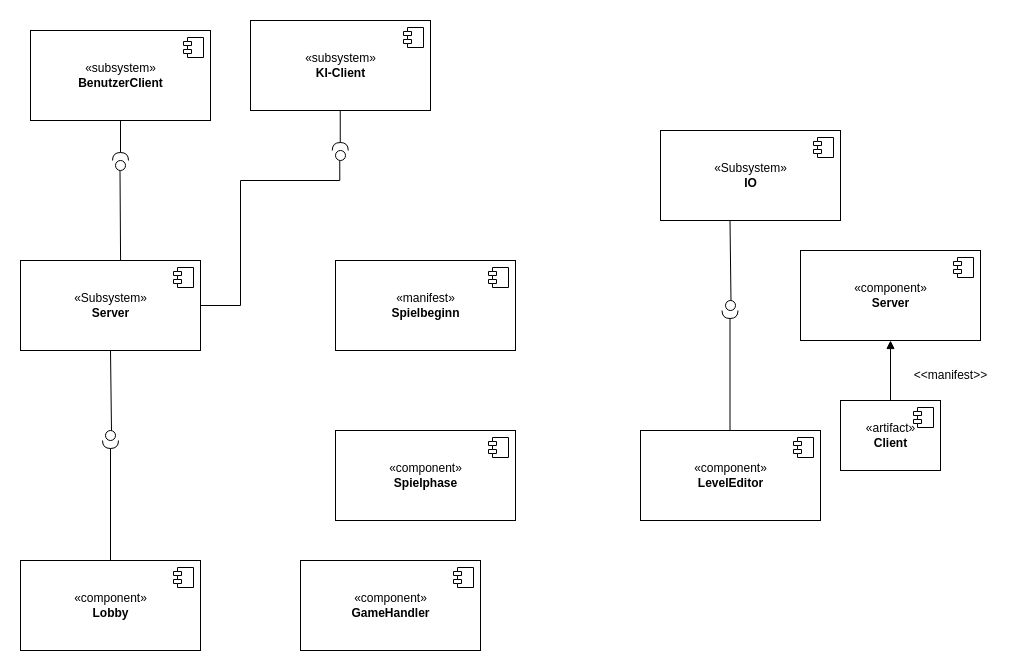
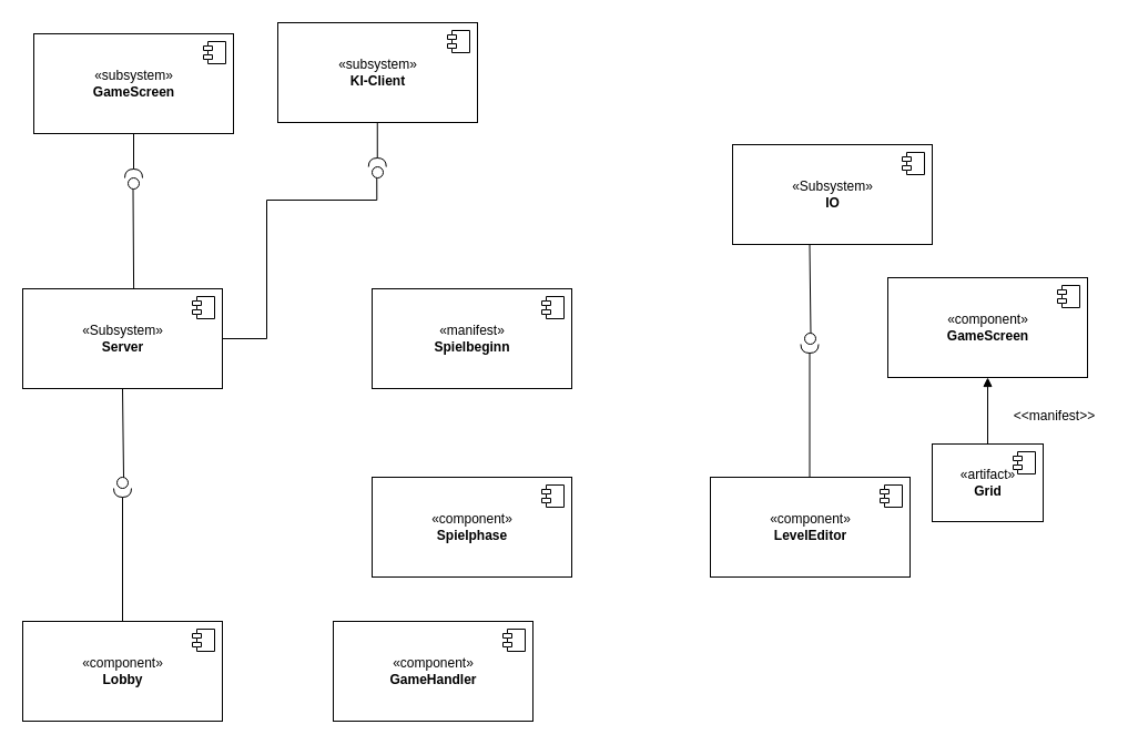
  <mxCell id="0" />
  <mxCell id="1" parent="0" />
  <mxCell id="2" value="«Subsystem»&lt;br&gt;&lt;b&gt;Server&lt;/b&gt;" style="html=1;" vertex="1" parent="1"><mxGeometry x="20" y="260" width="180" height="90" as="geometry" /></mxCell>
  <mxCell id="3" value="" style="shape=component;jettyWidth=8;jettyHeight=4;" vertex="1" parent="2"><mxGeometry x="1" width="20" height="20" relative="1" as="geometry"><mxPoint x="-27" y="7" as="offset" /></mxGeometry></mxCell>
  <mxCell id="4" value="«component»&lt;br&gt;&lt;b&gt;Lobby&lt;/b&gt;" style="html=1;" vertex="1" parent="1"><mxGeometry x="20" y="560" width="180" height="90" as="geometry" /></mxCell>
  <mxCell id="5" value="" style="shape=component;jettyWidth=8;jettyHeight=4;" vertex="1" parent="4"><mxGeometry x="1" width="20" height="20" relative="1" as="geometry"><mxPoint x="-27" y="7" as="offset" /></mxGeometry></mxCell>
  <mxCell id="6" value="«Subsystem»&lt;br&gt;&lt;b&gt;IO&lt;/b&gt;" style="html=1;" vertex="1" parent="1"><mxGeometry x="660" y="130" width="180" height="90" as="geometry" /></mxCell>
  <mxCell id="7" value="" style="shape=component;jettyWidth=8;jettyHeight=4;" vertex="1" parent="6"><mxGeometry x="1" width="20" height="20" relative="1" as="geometry"><mxPoint x="-27" y="7" as="offset" /></mxGeometry></mxCell>
  <mxCell id="8" value="«component»&lt;br&gt;&lt;b&gt;LevelEditor&lt;/b&gt;" style="html=1;" vertex="1" parent="1"><mxGeometry x="640" y="430" width="180" height="90" as="geometry" /></mxCell>
  <mxCell id="9" value="" style="shape=component;jettyWidth=8;jettyHeight=4;" vertex="1" parent="8"><mxGeometry x="1" width="20" height="20" relative="1" as="geometry"><mxPoint x="-27" y="7" as="offset" /></mxGeometry></mxCell>
  <mxCell id="10" value="" style="rounded=0;orthogonalLoop=1;jettySize=auto;html=1;endArrow=none;endFill=0;exitX=0.5;exitY=1;exitDx=0;exitDy=0;entryX=0.6;entryY=0.1;entryDx=0;entryDy=0;entryPerimeter=0;" edge="1" target="12" parent="1" source="2"><mxGeometry relative="1" as="geometry"><mxPoint x="90" y="435" as="sourcePoint" /><mxPoint x="105" y="435" as="targetPoint" /></mxGeometry></mxCell>
  <mxCell id="11" value="" style="rounded=0;orthogonalLoop=1;jettySize=auto;html=1;endArrow=halfCircle;endFill=0;endSize=6;strokeWidth=1;exitX=0.5;exitY=0;exitDx=0;exitDy=0;" edge="1" parent="1" source="4"><mxGeometry relative="1" as="geometry"><mxPoint x="340" y="454.5" as="sourcePoint" /><mxPoint x="110" y="440" as="targetPoint" /><Array as="points" /></mxGeometry></mxCell>
  <mxCell id="12" value="" style="ellipse;whiteSpace=wrap;html=1;fontFamily=Helvetica;fontSize=12;fontColor=#000000;align=center;strokeColor=#000000;fillColor=#ffffff;points=[];aspect=fixed;resizable=0;" vertex="1" parent="1"><mxGeometry x="105" y="430" width="10" height="10" as="geometry" /></mxCell>
  <mxCell id="13" value="" style="rounded=0;orthogonalLoop=1;jettySize=auto;html=1;endArrow=none;endFill=0;exitX=0.5;exitY=1;exitDx=0;exitDy=0;entryX=0.6;entryY=0.1;entryDx=0;entryDy=0;entryPerimeter=0;" edge="1" parent="1"><mxGeometry relative="1" as="geometry"><mxPoint x="729.5" y="220" as="sourcePoint" /><mxPoint x="730.5" y="301" as="targetPoint" /></mxGeometry></mxCell>
  <mxCell id="14" value="" style="rounded=0;orthogonalLoop=1;jettySize=auto;html=1;endArrow=halfCircle;endFill=0;endSize=6;strokeWidth=1;exitX=0.5;exitY=0;exitDx=0;exitDy=0;" edge="1" parent="1"><mxGeometry relative="1" as="geometry"><mxPoint x="729.5" y="430" as="sourcePoint" /><mxPoint x="729.5" y="310" as="targetPoint" /><Array as="points" /></mxGeometry></mxCell>
  <mxCell id="15" value="" style="ellipse;whiteSpace=wrap;html=1;fontFamily=Helvetica;fontSize=12;fontColor=#000000;align=center;strokeColor=#000000;fillColor=#ffffff;points=[];aspect=fixed;resizable=0;" vertex="1" parent="1"><mxGeometry x="725" y="300" width="10" height="10" as="geometry" /></mxCell>
- <mxCell id="16" value="«component»&lt;br&gt;&lt;b&gt;Server&lt;/b&gt;" style="html=1;" vertex="1" parent="1"><mxGeometry x="800" y="250" width="180" height="90" as="geometry" /></mxCell>
+ <mxCell id="16" value="«component»&lt;br&gt;&lt;b&gt;GameScreen&lt;/b&gt;" style="html=1;" vertex="1" parent="1"><mxGeometry x="800" y="250" width="180" height="90" as="geometry" /></mxCell>
  <mxCell id="17" value="" style="shape=component;jettyWidth=8;jettyHeight=4;" vertex="1" parent="16"><mxGeometry x="1" width="20" height="20" relative="1" as="geometry"><mxPoint x="-27" y="7" as="offset" /></mxGeometry></mxCell>
  <mxCell id="18" style="edgeStyle=orthogonalEdgeStyle;rounded=0;orthogonalLoop=1;jettySize=auto;html=1;entryX=0.5;entryY=1;entryDx=0;entryDy=0;startArrow=none;startFill=0;endArrow=block;endFill=1;dashed=0;" edge="1" parent="1" source="19" target="16"><mxGeometry relative="1" as="geometry" /></mxCell>
- <mxCell id="19" value="«artifact»&lt;br&gt;&lt;b&gt;Client&lt;/b&gt;" style="html=1;" vertex="1" parent="1"><mxGeometry x="840" y="400" width="100" height="70" as="geometry" /></mxCell>
+ <mxCell id="19" value="«artifact»&lt;br&gt;&lt;b&gt;Grid&lt;/b&gt;" style="html=1;" vertex="1" parent="1"><mxGeometry x="840" y="400" width="100" height="70" as="geometry" /></mxCell>
  <mxCell id="20" value="" style="shape=component;jettyWidth=8;jettyHeight=4;" vertex="1" parent="19"><mxGeometry x="1" width="20" height="20" relative="1" as="geometry"><mxPoint x="-27" y="7" as="offset" /></mxGeometry></mxCell>
  <mxCell id="21" value="&amp;lt;&amp;lt;manifest&amp;gt;&amp;gt;" style="text;html=1;align=center;verticalAlign=middle;resizable=0;points=[];autosize=1;" vertex="1" parent="1"><mxGeometry x="905" y="365" width="90" height="20" as="geometry" /></mxCell>
  <mxCell id="22" value="«manifest»&lt;br&gt;&lt;b&gt;Spielbeginn&lt;/b&gt;" style="html=1;" vertex="1" parent="1"><mxGeometry x="335" y="260" width="180" height="90" as="geometry" /></mxCell>
  <mxCell id="23" value="" style="shape=component;jettyWidth=8;jettyHeight=4;" vertex="1" parent="22"><mxGeometry x="1" width="20" height="20" relative="1" as="geometry"><mxPoint x="-27" y="7" as="offset" /></mxGeometry></mxCell>
  <mxCell id="24" value="«component»&lt;br&gt;&lt;b&gt;Spielphase&lt;/b&gt;" style="html=1;" vertex="1" parent="1"><mxGeometry x="335" y="430" width="180" height="90" as="geometry" /></mxCell>
  <mxCell id="25" value="" style="shape=component;jettyWidth=8;jettyHeight=4;" vertex="1" parent="24"><mxGeometry x="1" width="20" height="20" relative="1" as="geometry"><mxPoint x="-27" y="7" as="offset" /></mxGeometry></mxCell>
  <mxCell id="26" value="«component»&lt;br&gt;&lt;b&gt;GameHandler&lt;/b&gt;" style="html=1;" vertex="1" parent="1"><mxGeometry x="300" y="560" width="180" height="90" as="geometry" /></mxCell>
  <mxCell id="27" value="" style="shape=component;jettyWidth=8;jettyHeight=4;" vertex="1" parent="26"><mxGeometry x="1" width="20" height="20" relative="1" as="geometry"><mxPoint x="-27" y="7" as="offset" /></mxGeometry></mxCell>
- <mxCell id="28" value="«subsystem»&lt;br&gt;&lt;b&gt;BenutzerClient&lt;/b&gt;" style="html=1;" vertex="1" parent="1"><mxGeometry x="30" y="30" width="180" height="90" as="geometry" /></mxCell>
+ <mxCell id="28" value="«subsystem»&lt;br&gt;&lt;b&gt;GameScreen&lt;/b&gt;" style="html=1;" vertex="1" parent="1"><mxGeometry x="30" y="30" width="180" height="90" as="geometry" /></mxCell>
  <mxCell id="29" value="" style="shape=component;jettyWidth=8;jettyHeight=4;" vertex="1" parent="28"><mxGeometry x="1" width="20" height="20" relative="1" as="geometry"><mxPoint x="-27" y="7" as="offset" /></mxGeometry></mxCell>
  <mxCell id="30" value="«subsystem»&lt;br&gt;&lt;b&gt;KI-Client&lt;/b&gt;" style="html=1;" vertex="1" parent="1"><mxGeometry x="250" y="20" width="180" height="90" as="geometry" /></mxCell>
  <mxCell id="31" value="" style="shape=component;jettyWidth=8;jettyHeight=4;" vertex="1" parent="30"><mxGeometry x="1" width="20" height="20" relative="1" as="geometry"><mxPoint x="-27" y="7" as="offset" /></mxGeometry></mxCell>
  <mxCell id="32" value="" style="rounded=0;orthogonalLoop=1;jettySize=auto;html=1;endArrow=none;endFill=0;exitX=0.5;exitY=1;exitDx=0;exitDy=0;entryX=0.556;entryY=0;entryDx=0;entryDy=0;entryPerimeter=0;" edge="1" parent="1" target="2"><mxGeometry relative="1" as="geometry"><mxPoint x="119.5" y="170" as="sourcePoint" /><mxPoint x="120.5" y="251" as="targetPoint" /></mxGeometry></mxCell>
  <mxCell id="33" value="" style="rounded=0;orthogonalLoop=1;jettySize=auto;html=1;endArrow=halfCircle;endFill=0;endSize=6;strokeWidth=1;exitX=0.5;exitY=1;exitDx=0;exitDy=0;" edge="1" parent="1" source="28"><mxGeometry relative="1" as="geometry"><mxPoint x="290" y="200" as="sourcePoint" /><mxPoint x="120" y="160" as="targetPoint" /><Array as="points" /></mxGeometry></mxCell>
  <mxCell id="34" value="" style="ellipse;whiteSpace=wrap;html=1;fontFamily=Helvetica;fontSize=12;fontColor=#000000;align=center;strokeColor=#000000;fillColor=#ffffff;points=[];aspect=fixed;resizable=0;" vertex="1" parent="1"><mxGeometry x="115" y="160" width="10" height="10" as="geometry" /></mxCell>
  <mxCell id="35" value="" style="rounded=0;orthogonalLoop=1;jettySize=auto;html=1;endArrow=none;endFill=0;exitX=0.5;exitY=1;exitDx=0;exitDy=0;entryX=1;entryY=0.5;entryDx=0;entryDy=0;edgeStyle=orthogonalEdgeStyle;" edge="1" parent="1" target="2"><mxGeometry relative="1" as="geometry"><mxPoint x="339.25" y="160" as="sourcePoint" /><mxPoint x="340.25" y="241" as="targetPoint" /><Array as="points"><mxPoint x="339" y="180" /><mxPoint x="240" y="180" /><mxPoint x="240" y="305" /></Array></mxGeometry></mxCell>
  <mxCell id="36" value="" style="rounded=0;orthogonalLoop=1;jettySize=auto;html=1;endArrow=halfCircle;endFill=0;endSize=6;strokeWidth=1;exitX=0.5;exitY=1;exitDx=0;exitDy=0;" edge="1" parent="1"><mxGeometry relative="1" as="geometry"><mxPoint x="339.75" y="110" as="sourcePoint" /><mxPoint x="339.75" y="150" as="targetPoint" /><Array as="points" /></mxGeometry></mxCell>
  <mxCell id="37" value="" style="ellipse;whiteSpace=wrap;html=1;fontFamily=Helvetica;fontSize=12;fontColor=#000000;align=center;strokeColor=#000000;fillColor=#ffffff;points=[];aspect=fixed;resizable=0;" vertex="1" parent="1"><mxGeometry x="335" y="150" width="10" height="10" as="geometry" /></mxCell>
